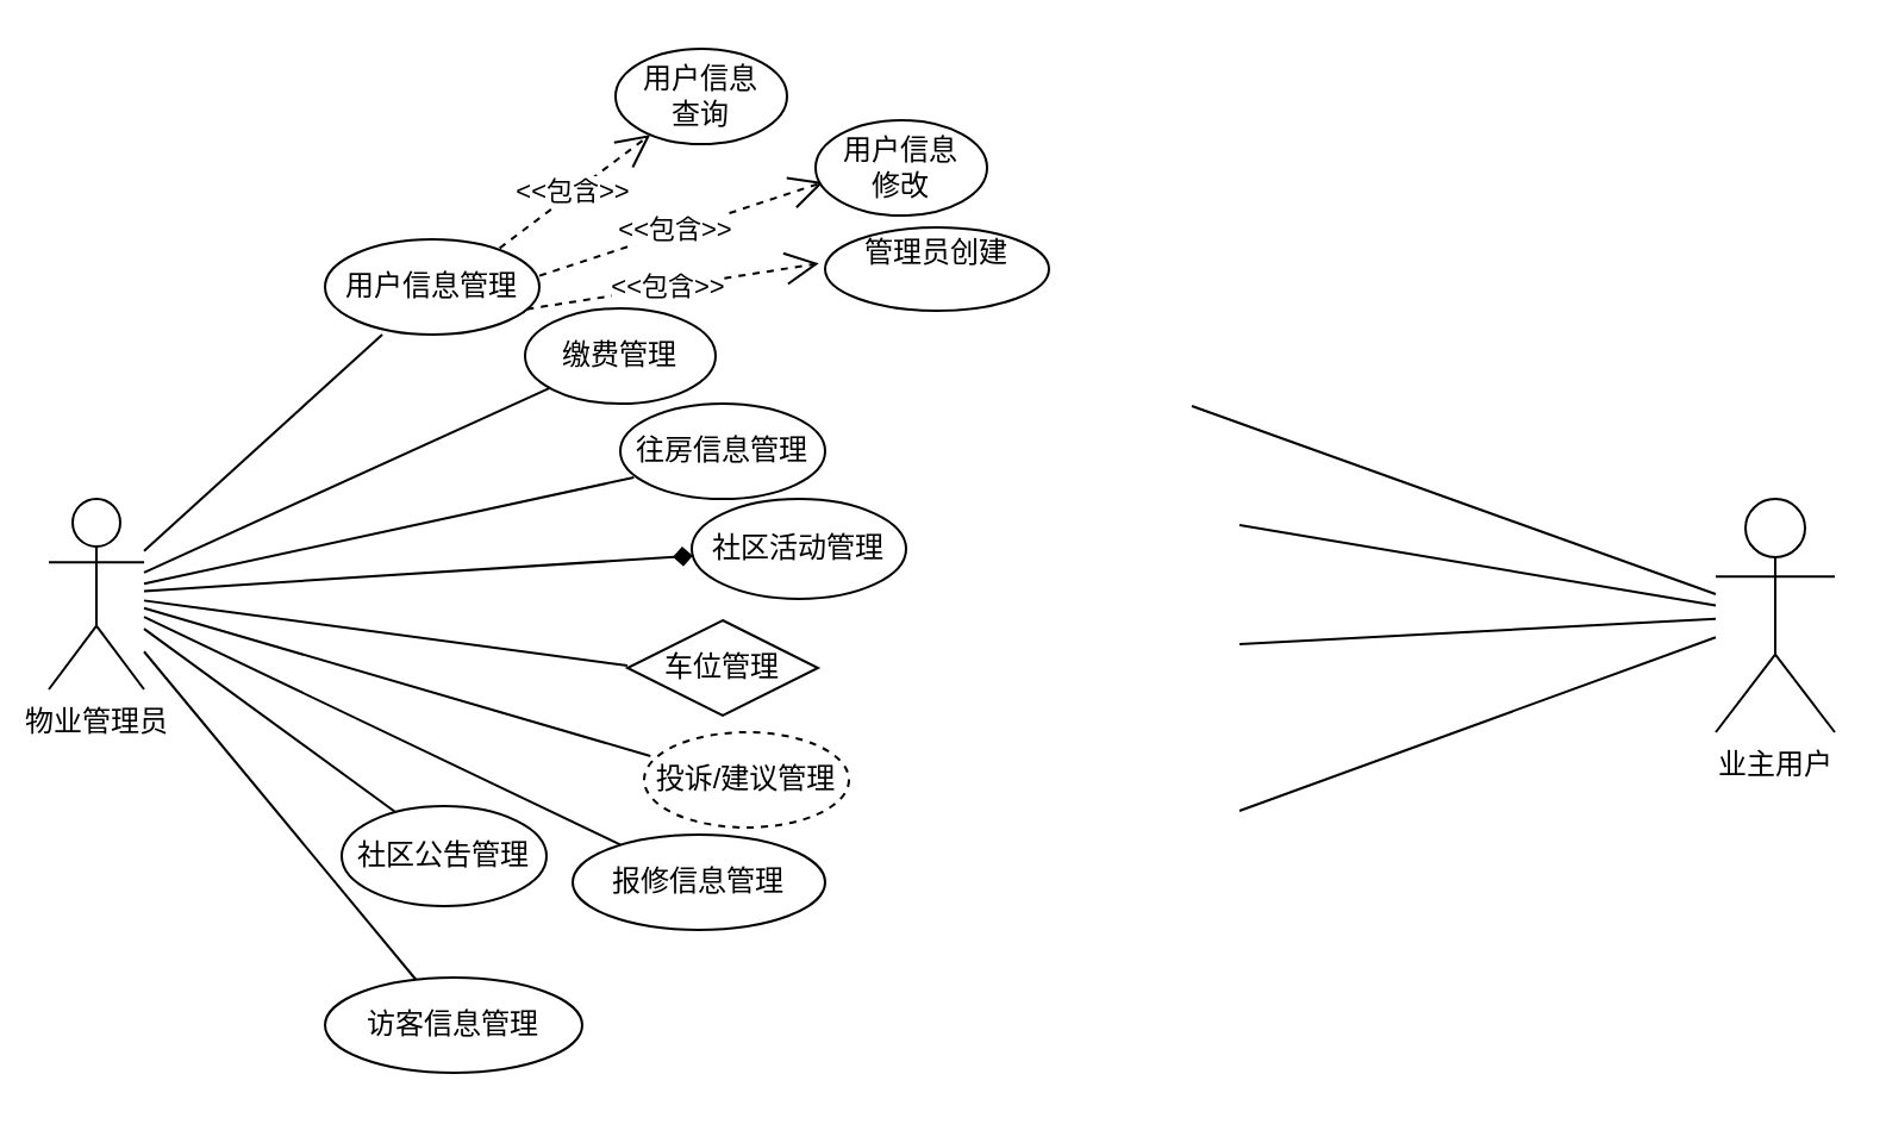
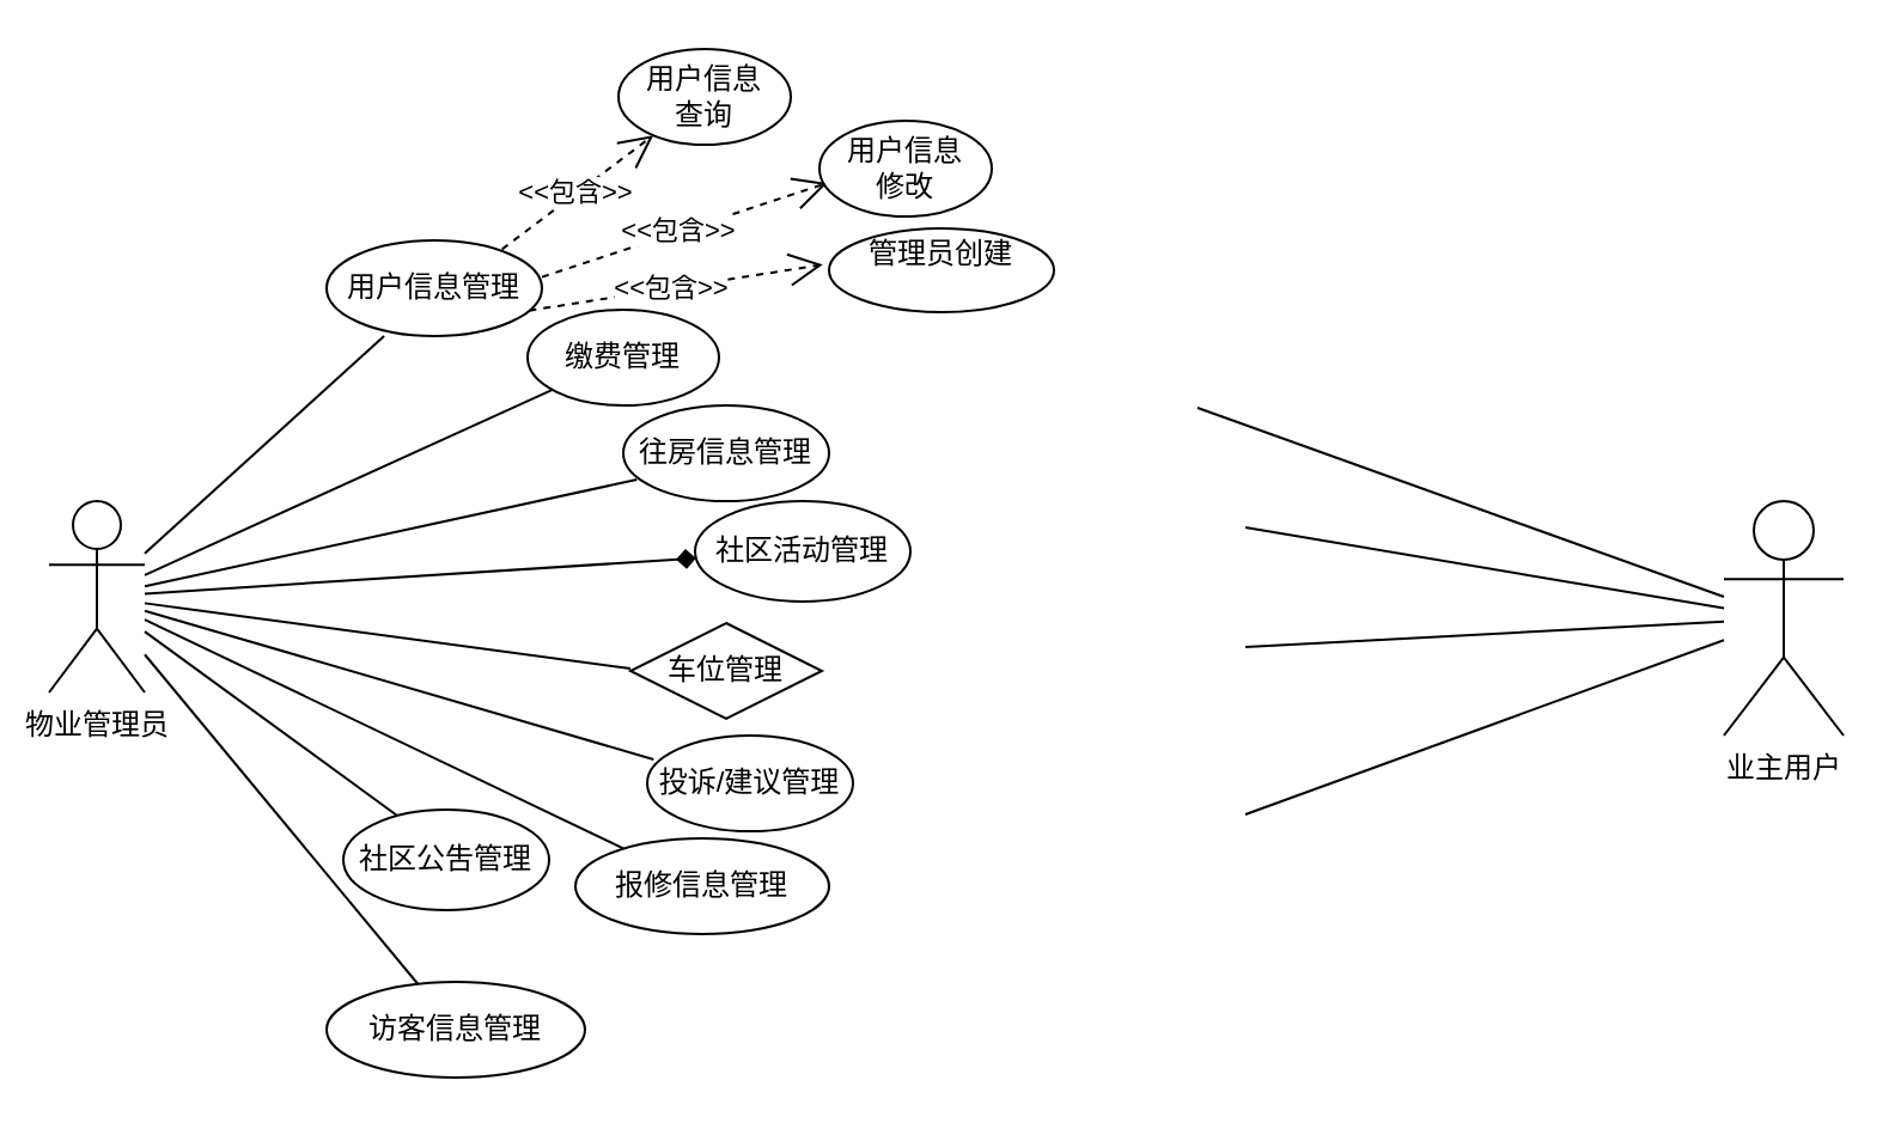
  <mxCell id="0" />
  <mxCell id="1" parent="0" />
  <mxCell id="2" value="用户信息管理" style="ellipse;whiteSpace=wrap;html=1;" parent="1" vertex="1"><mxGeometry x="136" y="100" width="90" height="40" as="geometry" /></mxCell>
  <mxCell id="3" value="往房信息管理" style="ellipse;whiteSpace=wrap;html=1;" parent="1" vertex="1"><mxGeometry x="260" y="169" width="86" height="40" as="geometry" /></mxCell>
- <mxCell id="4" value="投诉/建议管理" style="ellipse;whiteSpace=wrap;html=1;dashed=1;" parent="1" vertex="1"><mxGeometry x="270" y="307" width="86" height="40" as="geometry" /></mxCell>
+ <mxCell id="4" value="投诉/建议管理" style="ellipse;whiteSpace=wrap;html=1;" parent="1" vertex="1"><mxGeometry x="270" y="307" width="86" height="40" as="geometry" /></mxCell>
  <mxCell id="5" value="车位管理" style="rhombus;whiteSpace=wrap;html=1;" parent="1" vertex="1"><mxGeometry x="263" y="260" width="80" height="40" as="geometry" /></mxCell>
  <mxCell id="6" value="社区活动管理" style="ellipse;whiteSpace=wrap;html=1;" parent="1" vertex="1"><mxGeometry x="290" y="209" width="90" height="42" as="geometry" /></mxCell>
  <mxCell id="7" value="报修信息管理" style="ellipse;whiteSpace=wrap;html=1;rotation=0;" parent="1" vertex="1"><mxGeometry x="240" y="350" width="106" height="40" as="geometry" /></mxCell>
  <mxCell id="8" value="社区公吿管理" style="ellipse;whiteSpace=wrap;html=1;" parent="1" vertex="1"><mxGeometry x="143" y="338" width="86" height="42" as="geometry" /></mxCell>
  <mxCell id="9" value="访客信息管理" style="ellipse;whiteSpace=wrap;html=1;" parent="1" vertex="1"><mxGeometry x="136" y="410" width="108" height="40" as="geometry" /></mxCell>
  <mxCell id="10" value="缴费管理" style="ellipse;whiteSpace=wrap;html=1;" parent="1" vertex="1"><mxGeometry x="220" y="129" width="80" height="40" as="geometry" /></mxCell>
  <mxCell id="11" value="业主用户" style="shape=umlActor;verticalLabelPosition=bottom;verticalAlign=top;html=1;outlineConnect=0;" vertex="1" parent="1"><mxGeometry x="720" y="209" width="50" height="98" as="geometry" /></mxCell>
  <mxCell id="12" value="物业管理员" style="shape=umlActor;verticalLabelPosition=bottom;verticalAlign=top;html=1;outlineConnect=0;" vertex="1" parent="1"><mxGeometry x="20" y="209" width="40" height="80" as="geometry" /></mxCell>
  <mxCell id="13" value="" style="endArrow=none;html=1;rounded=0;entryX=0.267;entryY=1;entryDx=0;entryDy=0;entryPerimeter=0;" edge="1" parent="1" source="12" target="2"><mxGeometry width="50" height="50" relative="1" as="geometry"><mxPoint x="60" y="230" as="sourcePoint" /><mxPoint x="173" y="142" as="targetPoint" /></mxGeometry></mxCell>
  <mxCell id="14" value="" style="endArrow=none;html=1;rounded=0;" edge="1" parent="1" source="12" target="10"><mxGeometry width="50" height="50" relative="1" as="geometry"><mxPoint x="70" y="240" as="sourcePoint" /><mxPoint x="137" y="176" as="targetPoint" /></mxGeometry></mxCell>
  <mxCell id="15" value="" style="endArrow=diamond;html=1;rounded=0;" edge="1" parent="1" source="12" target="6"><mxGeometry width="50" height="50" relative="1" as="geometry"><mxPoint x="80" y="250" as="sourcePoint" /><mxPoint x="147" y="186" as="targetPoint" /></mxGeometry></mxCell>
  <mxCell id="16" value="" style="endArrow=none;html=1;rounded=0;entryX=0.066;entryY=0.775;entryDx=0;entryDy=0;entryPerimeter=0;" edge="1" parent="1" source="12" target="3"><mxGeometry width="50" height="50" relative="1" as="geometry"><mxPoint x="70" y="240" as="sourcePoint" /><mxPoint x="157" y="196" as="targetPoint" /></mxGeometry></mxCell>
  <mxCell id="17" value="" style="endArrow=none;html=1;rounded=0;entryX=0;entryY=0.475;entryDx=0;entryDy=0;entryPerimeter=0;" edge="1" parent="1" source="12" target="5"><mxGeometry width="50" height="50" relative="1" as="geometry"><mxPoint x="100" y="270" as="sourcePoint" /><mxPoint x="167" y="206" as="targetPoint" /></mxGeometry></mxCell>
  <mxCell id="18" value="" style="endArrow=none;html=1;rounded=0;" edge="1" parent="1" source="12" target="7"><mxGeometry width="50" height="50" relative="1" as="geometry"><mxPoint x="110" y="280" as="sourcePoint" /><mxPoint x="177" y="216" as="targetPoint" /></mxGeometry></mxCell>
  <mxCell id="19" value="" style="endArrow=none;html=1;rounded=0;entryX=0.031;entryY=0.25;entryDx=0;entryDy=0;entryPerimeter=0;" edge="1" parent="1" source="12" target="4"><mxGeometry width="50" height="50" relative="1" as="geometry"><mxPoint x="120" y="290" as="sourcePoint" /><mxPoint x="187" y="226" as="targetPoint" /></mxGeometry></mxCell>
  <mxCell id="20" value="" style="endArrow=none;html=1;rounded=0;entryX=0.26;entryY=0.056;entryDx=0;entryDy=0;entryPerimeter=0;" edge="1" parent="1" source="12" target="8"><mxGeometry width="50" height="50" relative="1" as="geometry"><mxPoint x="130" y="300" as="sourcePoint" /><mxPoint x="118" y="331" as="targetPoint" /></mxGeometry></mxCell>
  <mxCell id="21" value="" style="endArrow=none;html=1;rounded=0;" edge="1" parent="1" source="12" target="9"><mxGeometry width="50" height="50" relative="1" as="geometry"><mxPoint x="140" y="310" as="sourcePoint" /><mxPoint x="150" y="400" as="targetPoint" /></mxGeometry></mxCell>
  <mxCell id="22" value="" style="endArrow=none;html=1;rounded=0;" edge="1" parent="1" target="11"><mxGeometry width="50" height="50" relative="1" as="geometry"><mxPoint x="520" y="220" as="sourcePoint" /><mxPoint x="650" y="253" as="targetPoint" /></mxGeometry></mxCell>
  <mxCell id="23" value="" style="endArrow=none;html=1;rounded=0;" edge="1" parent="1" target="11"><mxGeometry width="50" height="50" relative="1" as="geometry"><mxPoint x="500" y="170" as="sourcePoint" /><mxPoint x="660" y="263" as="targetPoint" /></mxGeometry></mxCell>
  <mxCell id="24" value="" style="endArrow=none;html=1;rounded=0;" edge="1" parent="1" target="11"><mxGeometry width="50" height="50" relative="1" as="geometry"><mxPoint x="520" y="270" as="sourcePoint" /><mxPoint x="680" y="283" as="targetPoint" /></mxGeometry></mxCell>
  <mxCell id="25" value="" style="endArrow=none;html=1;rounded=0;" edge="1" parent="1" target="11"><mxGeometry width="50" height="50" relative="1" as="geometry"><mxPoint x="520" y="340" as="sourcePoint" /><mxPoint x="690" y="293" as="targetPoint" /></mxGeometry></mxCell>
  <mxCell id="26" value="&amp;lt;&amp;lt;包含&amp;gt;&amp;gt;" style="endArrow=open;endSize=12;dashed=1;html=1;rounded=0;exitX=0.815;exitY=0.092;exitDx=0;exitDy=0;exitPerimeter=0;" edge="1" parent="1"><mxGeometry x="-0.021" width="160" relative="1" as="geometry"><mxPoint x="209.35" y="103.68" as="sourcePoint" /><mxPoint x="272.572" y="56.071" as="targetPoint" /><mxPoint x="-1" as="offset" /></mxGeometry></mxCell>
  <mxCell id="27" value="用户信息&lt;div&gt;查询&lt;/div&gt;" style="ellipse;whiteSpace=wrap;html=1;" vertex="1" parent="1"><mxGeometry x="258" y="20" width="72" height="40" as="geometry" /></mxCell>
  <mxCell id="28" value="&amp;lt;&amp;lt;包含&amp;gt;&amp;gt;" style="endArrow=open;endSize=12;dashed=1;html=1;rounded=0;exitX=1;exitY=0.383;exitDx=0;exitDy=0;exitPerimeter=0;entryX=0.046;entryY=0.65;entryDx=0;entryDy=0;entryPerimeter=0;" edge="1" parent="1" source="2" target="29"><mxGeometry x="-0.021" width="160" relative="1" as="geometry"><mxPoint x="225.35" y="113.68" as="sourcePoint" /><mxPoint x="346" y="70" as="targetPoint" /><mxPoint x="-1" as="offset" /></mxGeometry></mxCell>
  <mxCell id="29" value="用户信息&lt;br&gt;&lt;div&gt;&lt;span style=&quot;color: rgba(0, 0, 0, 0); font-family: monospace; font-size: 0px; text-align: start; text-wrap-mode: nowrap; background-color: transparent;&quot;&gt;%3CmxGraphModel%3E%3Croot%3E%3CmxCell%20id%3D%220%22%2F%3E%3CmxCell%20id%3D%221%22%20parent%3D%220%22%2F%3E%3CmxCell%20id%3D%222%22%20value%3D%22%22%20style%3D%22ellipse%3BwhiteSpace%3Dwrap%3Bhtml%3D1%3B%22%20vertex%3D%221%22%20parent%3D%221%22%3E%3CmxGeometry%20x%3D%22258%22%20y%3D%22-30%22%20width%3D%2272%22%20height%3D%2240%22%20as%3D%22geometry%22%2F%3E%3C%2FmxCell%3E%3C%2Froot%3E%3C%2FmxGraphModel%3E&lt;/span&gt;修改&lt;/div&gt;" style="ellipse;whiteSpace=wrap;html=1;" vertex="1" parent="1"><mxGeometry x="342" width="72" height="40" as="geometry" y="50" /></mxCell>
  <mxCell id="30" value="管理员创建&lt;br&gt;&lt;div&gt;&lt;span style=&quot;color: rgba(0, 0, 0, 0); font-family: monospace; font-size: 0px; text-align: start; text-wrap-mode: nowrap; background-color: transparent;&quot;&gt;%3CmxGraphModel%3E%3Croot%3E%3CmxCell%20id%3D%220%22%2F%3E%3CmxCell%20id%3D%221%22%20parent%3D%220%22%2F%3E%3CmxCell%20id%3D%222%22%20value%3D%22%22%20style%3D%22ellipse%3BwhiteSpace%3Dwrap%3Bhtml%3D1%3B%22%20vertex%3D%221%22%20parent%3D%221%22%3E%3CmxGeometry%20x%3D%22258%22%20y%3D%22-30%22%20width%3D%2272%22%20height%3D%2240%22%20as%3D%22geometry%22%2F%3E%3C%2FmxCell%3E%3C%2Froot%3E%3C%2FmxGraphModel%3E&lt;/span&gt;&lt;/div&gt;" style="ellipse;whiteSpace=wrap;html=1;" vertex="1" parent="1"><mxGeometry x="346" y="95" width="94" height="35" as="geometry" /></mxCell>
  <mxCell id="31" value="&amp;lt;&amp;lt;包含&amp;gt;&amp;gt;" style="endArrow=open;endSize=12;dashed=1;html=1;rounded=0;exitX=0.941;exitY=0.733;exitDx=0;exitDy=0;exitPerimeter=0;entryX=-0.028;entryY=0.433;entryDx=0;entryDy=0;entryPerimeter=0;" edge="1" parent="1" source="2" target="30"><mxGeometry x="-0.021" width="160" relative="1" as="geometry"><mxPoint x="236" y="125" as="sourcePoint" /><mxPoint x="355" y="86" as="targetPoint" /><mxPoint x="-1" as="offset" /></mxGeometry></mxCell>
